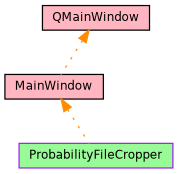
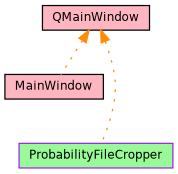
  digraph {
    rankdir=TB
    node [color=black fillcolor=lightpink fontname=Helvetica fontsize=10 shape=record style=filled]
    edge [color=darkorange dir=back fontname=Helvetica fontsize=10 labelfontname=Helvetica labelfontsize=10 style=dotted]
    n1 [height=0.2 label=QMainWindow width=0.4]
    n2 [height=0.2 label=MainWindow width=0.4]
    n3 [color=purple fillcolor=palegreen height=0.2 label=ProbabilityFileCropper width=0.4]
    n1 -> n2
-   n2 -> n3
+   n1 -> n3
  }
